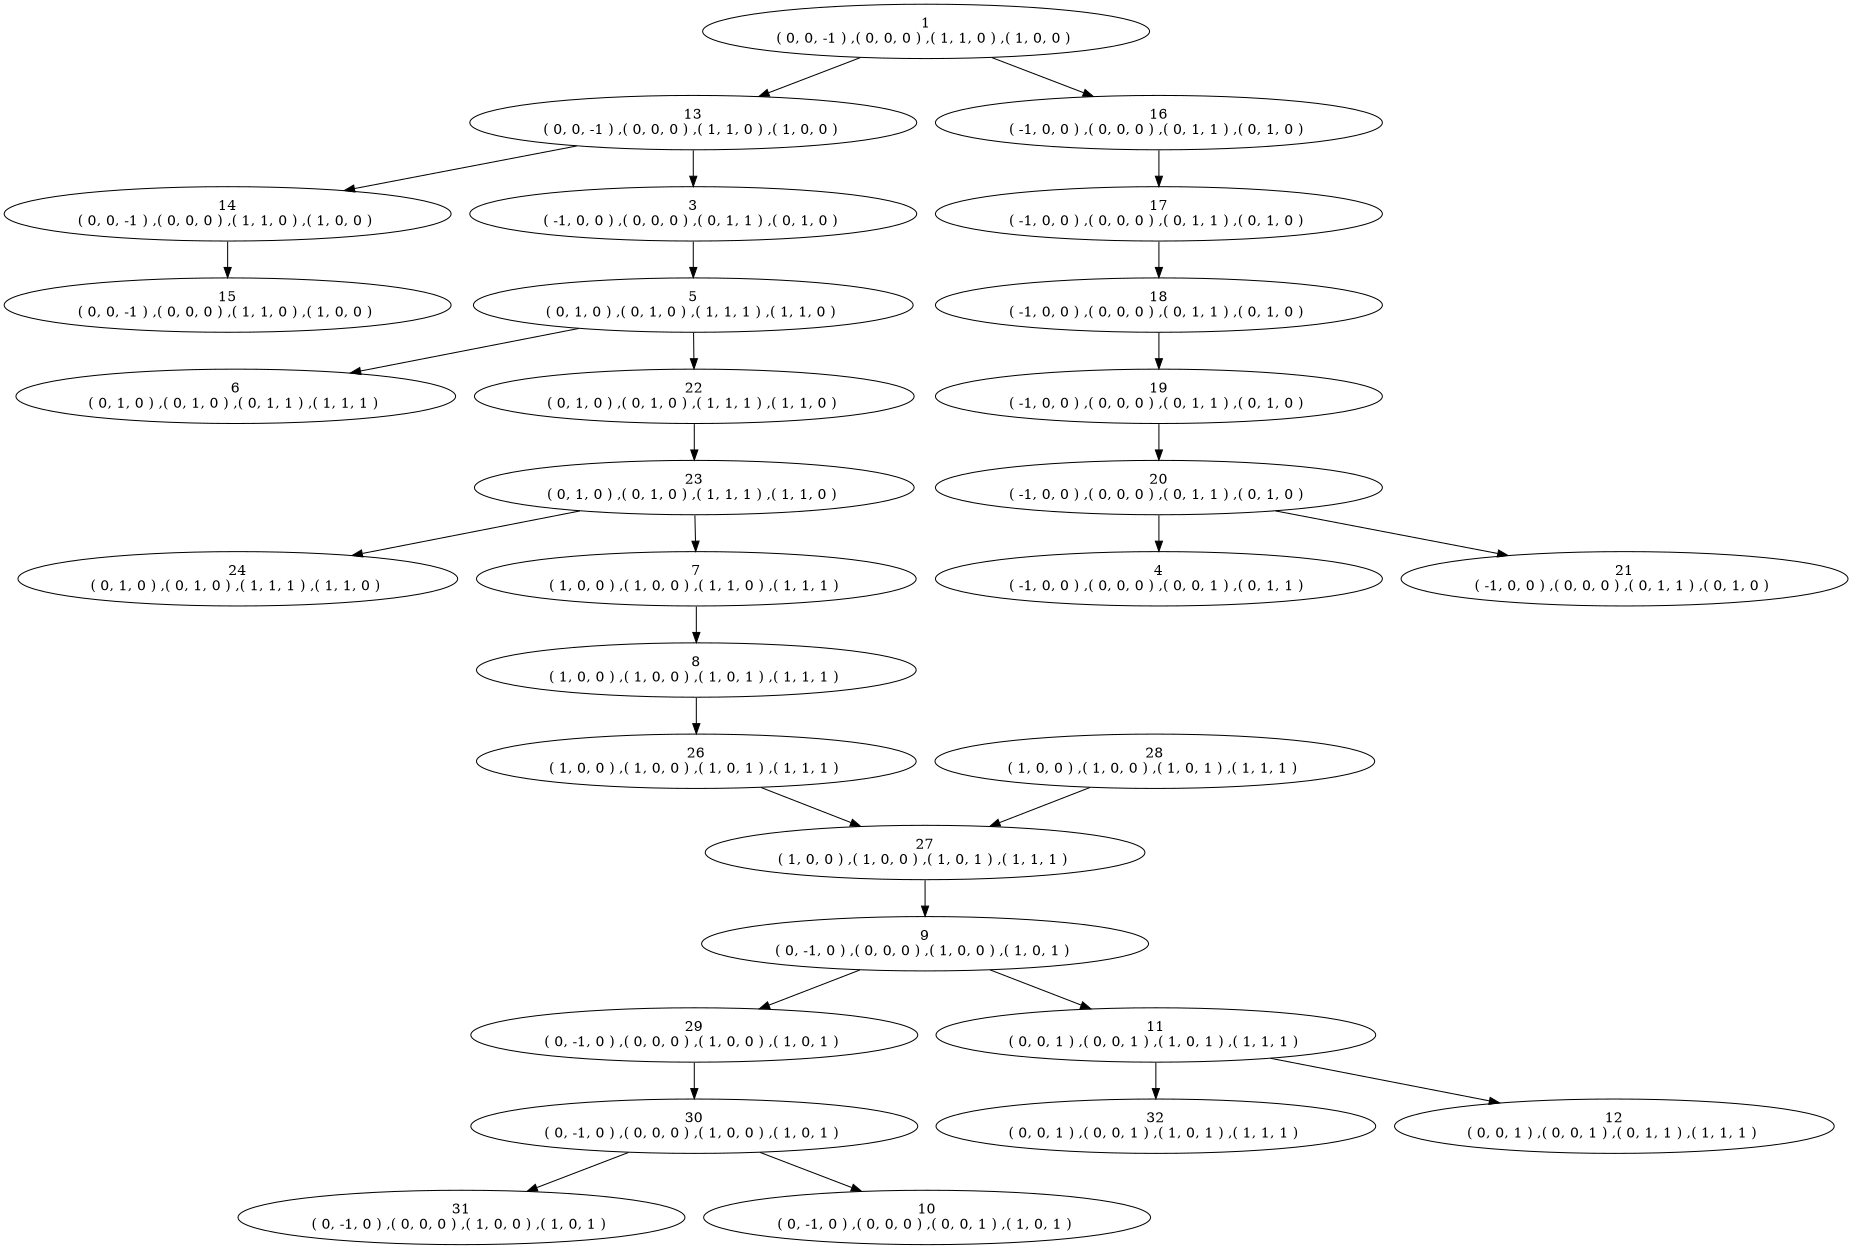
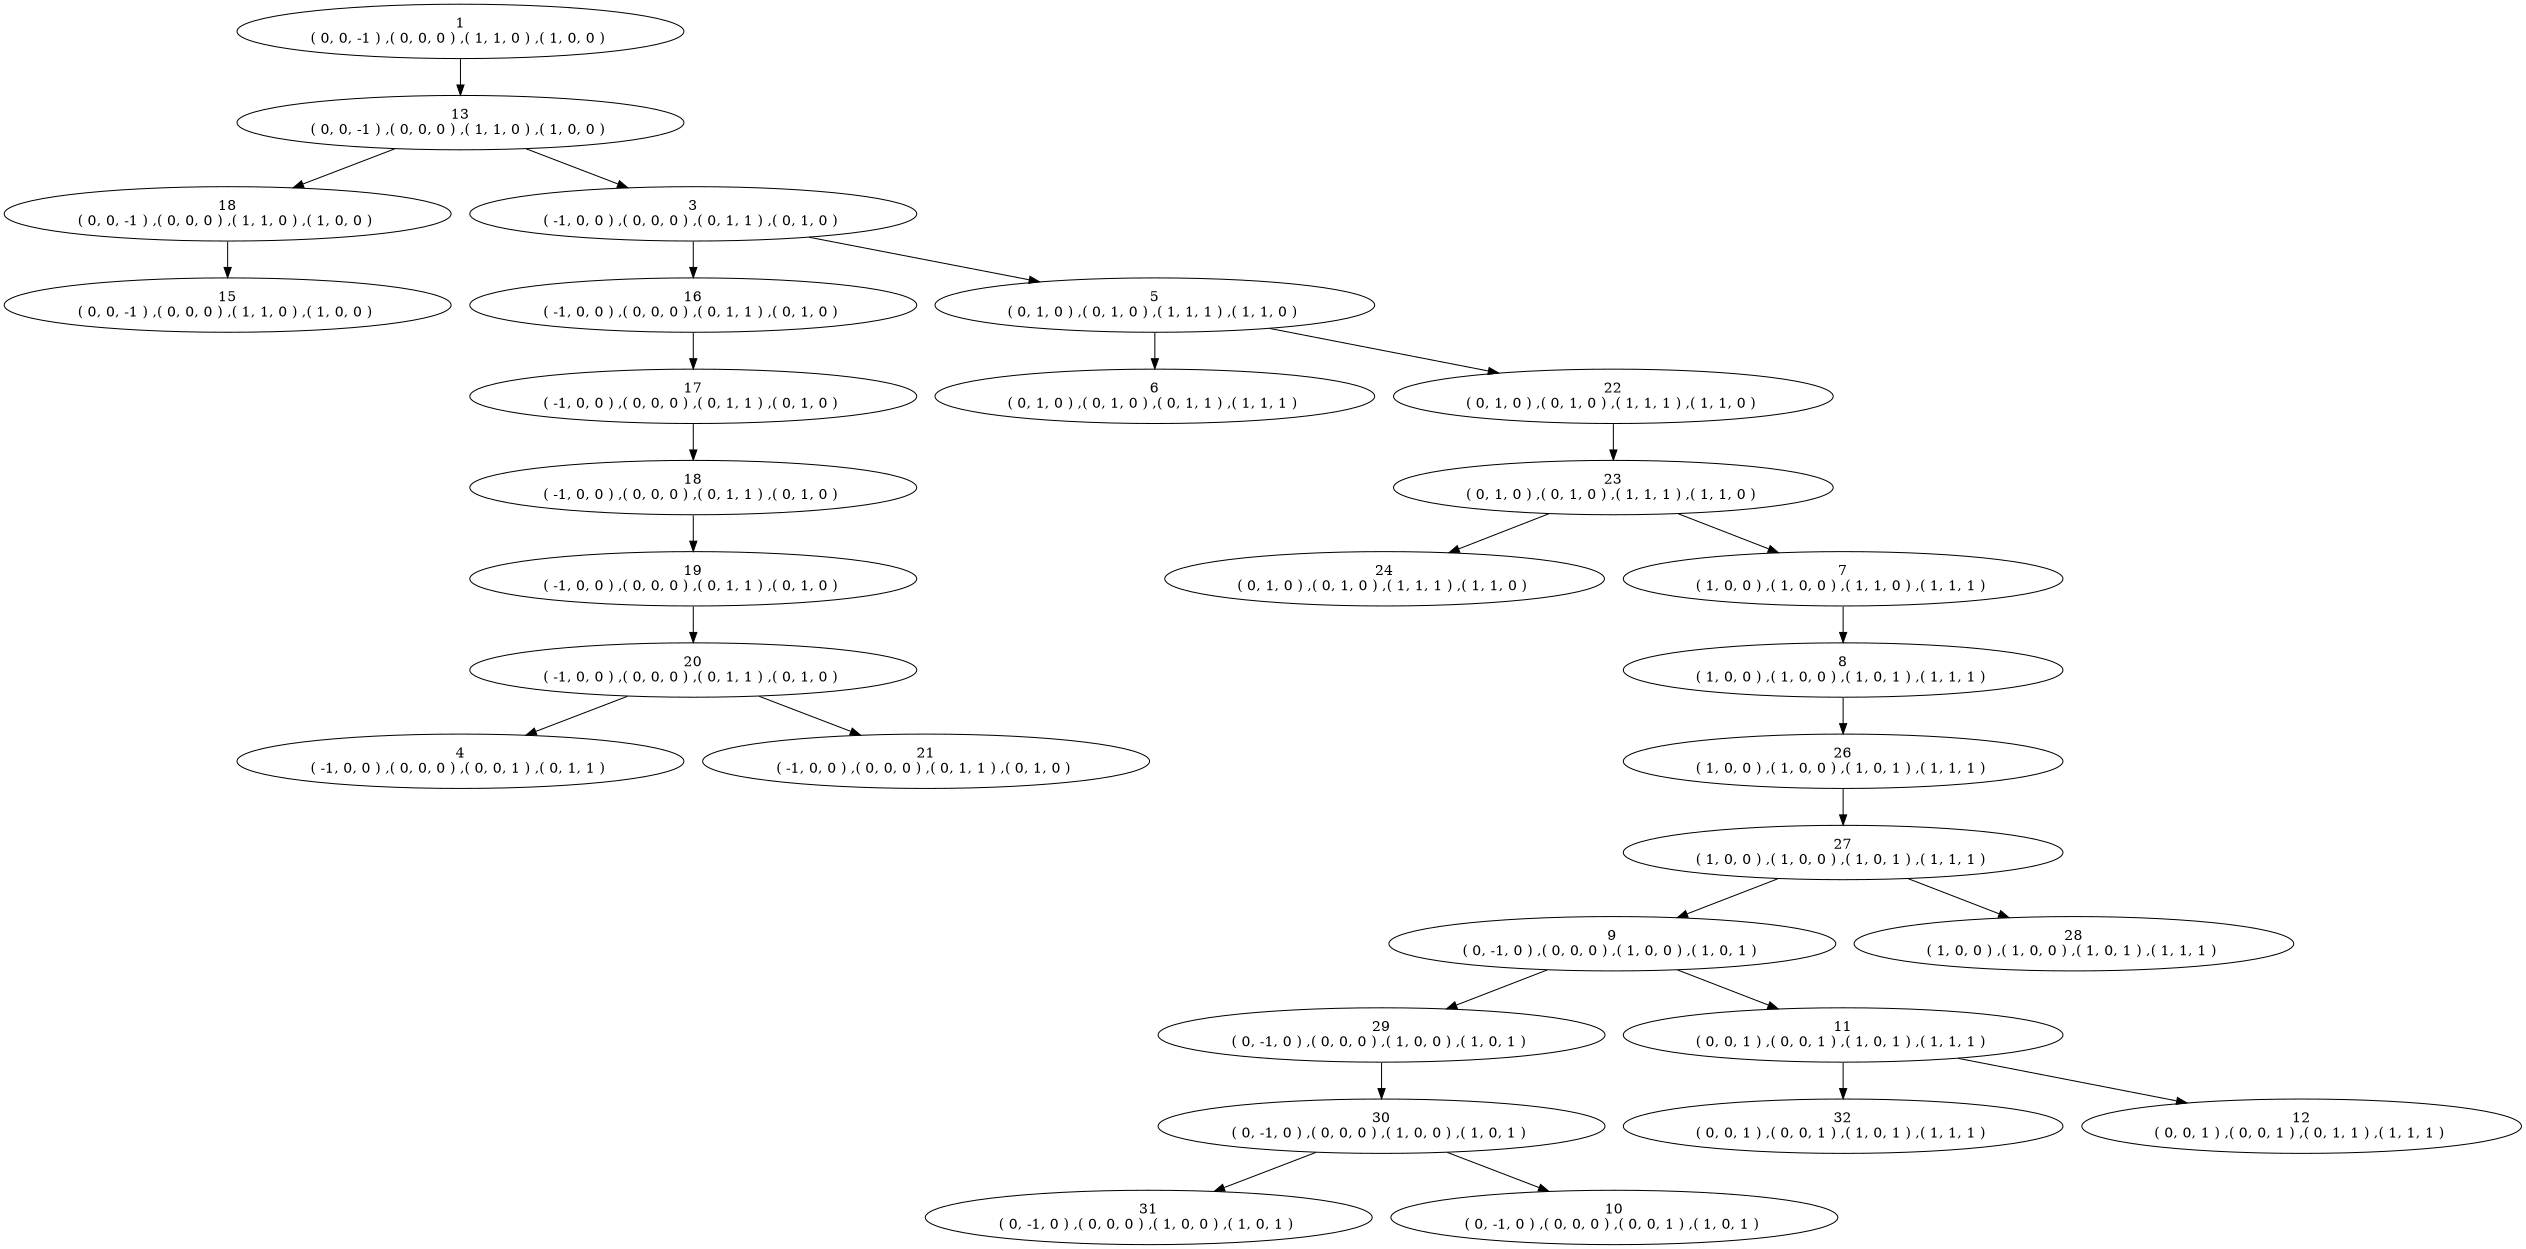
  digraph {
    n1 [label="1\n( 0, 0, -1 ) ,( 0, 0, 0 ) ,( 1, 1, 0 ) ,( 1, 0, 0 ) "]
    n2 [label="13\n( 0, 0, -1 ) ,( 0, 0, 0 ) ,( 1, 1, 0 ) ,( 1, 0, 0 ) "]
-   n3 [label="14\n( 0, 0, -1 ) ,( 0, 0, 0 ) ,( 1, 1, 0 ) ,( 1, 0, 0 ) "]
+   n3 [label="18\n( 0, 0, -1 ) ,( 0, 0, 0 ) ,( 1, 1, 0 ) ,( 1, 0, 0 ) "]
    n4 [label="3\n( -1, 0, 0 ) ,( 0, 0, 0 ) ,( 0, 1, 1 ) ,( 0, 1, 0 ) "]
    n5 [label="15\n( 0, 0, -1 ) ,( 0, 0, 0 ) ,( 1, 1, 0 ) ,( 1, 0, 0 ) "]
    n6 [label="16\n( -1, 0, 0 ) ,( 0, 0, 0 ) ,( 0, 1, 1 ) ,( 0, 1, 0 ) "]
    n7 [label="5\n( 0, 1, 0 ) ,( 0, 1, 0 ) ,( 1, 1, 1 ) ,( 1, 1, 0 ) "]
    n8 [label="17\n( -1, 0, 0 ) ,( 0, 0, 0 ) ,( 0, 1, 1 ) ,( 0, 1, 0 ) "]
    n9 [label="6\n( 0, 1, 0 ) ,( 0, 1, 0 ) ,( 0, 1, 1 ) ,( 1, 1, 1 ) "]
    n10 [label="22\n( 0, 1, 0 ) ,( 0, 1, 0 ) ,( 1, 1, 1 ) ,( 1, 1, 0 ) "]
    n11 [label="18\n( -1, 0, 0 ) ,( 0, 0, 0 ) ,( 0, 1, 1 ) ,( 0, 1, 0 ) "]
    n12 [label="19\n( -1, 0, 0 ) ,( 0, 0, 0 ) ,( 0, 1, 1 ) ,( 0, 1, 0 ) "]
    n13 [label="20\n( -1, 0, 0 ) ,( 0, 0, 0 ) ,( 0, 1, 1 ) ,( 0, 1, 0 ) "]
    n14 [label="4\n( -1, 0, 0 ) ,( 0, 0, 0 ) ,( 0, 0, 1 ) ,( 0, 1, 1 ) "]
    n15 [label="21\n( -1, 0, 0 ) ,( 0, 0, 0 ) ,( 0, 1, 1 ) ,( 0, 1, 0 ) "]
    n16 [label="23\n( 0, 1, 0 ) ,( 0, 1, 0 ) ,( 1, 1, 1 ) ,( 1, 1, 0 ) "]
    n17 [label="24\n( 0, 1, 0 ) ,( 0, 1, 0 ) ,( 1, 1, 1 ) ,( 1, 1, 0 ) "]
    n18 [label="7\n( 1, 0, 0 ) ,( 1, 0, 0 ) ,( 1, 1, 0 ) ,( 1, 1, 1 ) "]
    n19 [label="8\n( 1, 0, 0 ) ,( 1, 0, 0 ) ,( 1, 0, 1 ) ,( 1, 1, 1 ) "]
    n20 [label="26\n( 1, 0, 0 ) ,( 1, 0, 0 ) ,( 1, 0, 1 ) ,( 1, 1, 1 ) "]
    n21 [label="27\n( 1, 0, 0 ) ,( 1, 0, 0 ) ,( 1, 0, 1 ) ,( 1, 1, 1 ) "]
    n22 [label="9\n( 0, -1, 0 ) ,( 0, 0, 0 ) ,( 1, 0, 0 ) ,( 1, 0, 1 ) "]
    n23 [label="28\n( 1, 0, 0 ) ,( 1, 0, 0 ) ,( 1, 0, 1 ) ,( 1, 1, 1 ) "]
    n24 [label="29\n( 0, -1, 0 ) ,( 0, 0, 0 ) ,( 1, 0, 0 ) ,( 1, 0, 1 ) "]
    n25 [label="11\n( 0, 0, 1 ) ,( 0, 0, 1 ) ,( 1, 0, 1 ) ,( 1, 1, 1 ) "]
    n26 [label="30\n( 0, -1, 0 ) ,( 0, 0, 0 ) ,( 1, 0, 0 ) ,( 1, 0, 1 ) "]
    n27 [label="32\n( 0, 0, 1 ) ,( 0, 0, 1 ) ,( 1, 0, 1 ) ,( 1, 1, 1 ) "]
    n28 [label="12\n( 0, 0, 1 ) ,( 0, 0, 1 ) ,( 0, 1, 1 ) ,( 1, 1, 1 ) "]
    n29 [label="31\n( 0, -1, 0 ) ,( 0, 0, 0 ) ,( 1, 0, 0 ) ,( 1, 0, 1 ) "]
    n30 [label="10\n( 0, -1, 0 ) ,( 0, 0, 0 ) ,( 0, 0, 1 ) ,( 1, 0, 1 ) "]
    n1 -> n2
    n2 -> n3
    n2 -> n4
    n3 -> n5
-   n1 -> n6
+   n4 -> n6
    n4 -> n7
    n6 -> n8
    n7 -> n9
    n7 -> n10
    n8 -> n11
    n10 -> n16
    n11 -> n12
    n12 -> n13
    n13 -> n14
    n13 -> n15
    n16 -> n17
    n16 -> n18
    n18 -> n19
    n19 -> n20
    n20 -> n21
    n21 -> n22
-   n23 -> n21
+   n21 -> n23
    n22 -> n24
    n22 -> n25
    n24 -> n26
    n25 -> n27
    n25 -> n28
    n26 -> n29
    n26 -> n30
  }
